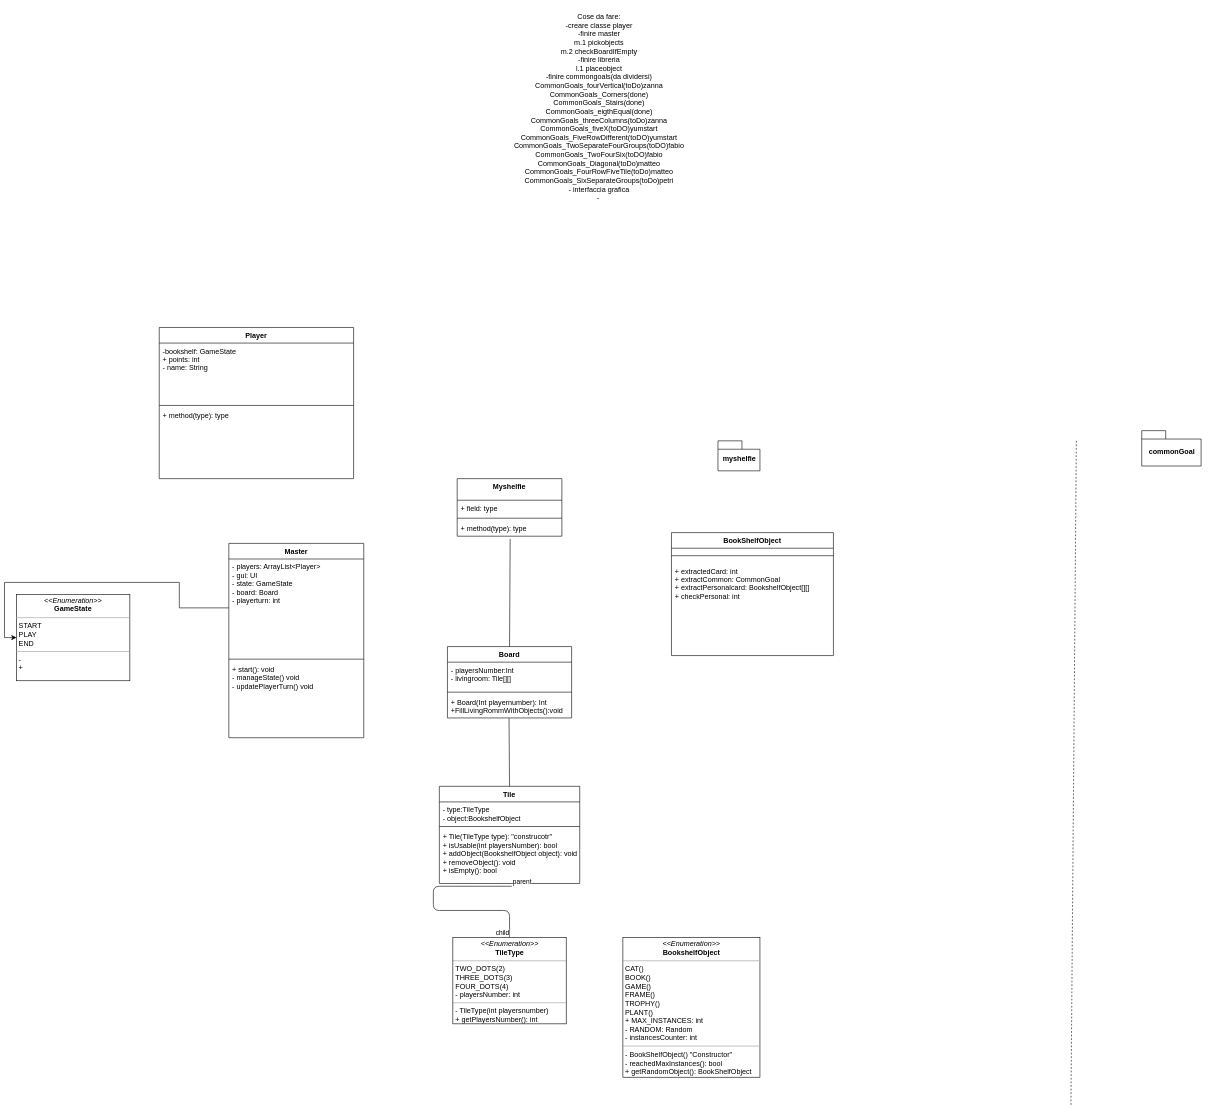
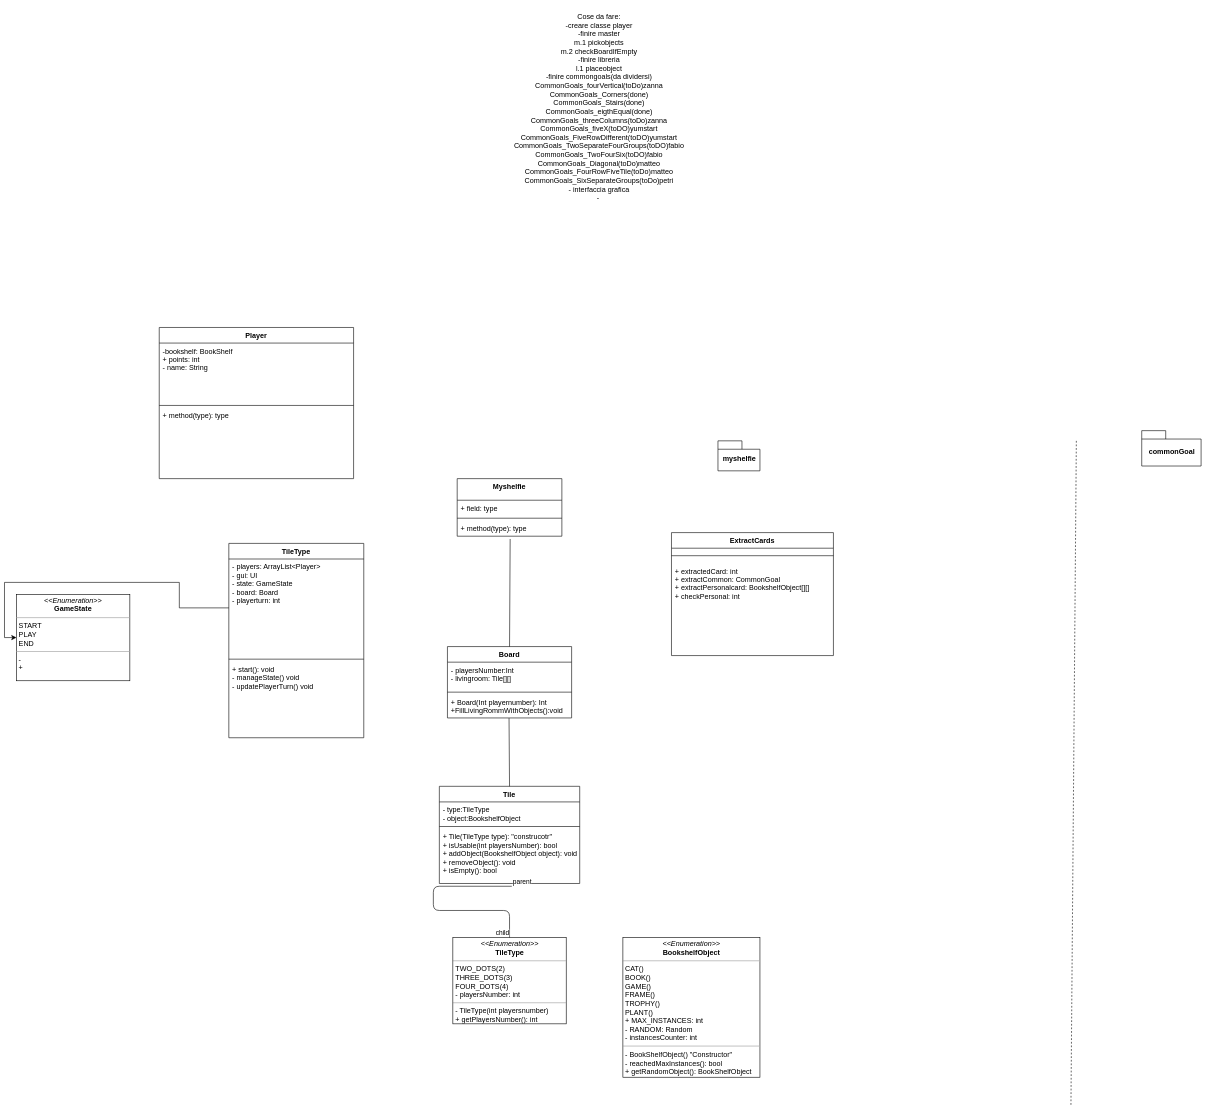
  <mxCell id="0" />
  <mxCell id="1" parent="0" />
  <mxCell id="2" value="Tile" style="swimlane;fontStyle=1;align=center;verticalAlign=top;childLayout=stackLayout;horizontal=1;startSize=26;horizontalStack=0;resizeParent=1;resizeParentMax=0;resizeLast=0;collapsible=1;marginBottom=0;fontSize=12;" parent="1" vertex="1"><mxGeometry x="725" y="1310" width="234" height="162" as="geometry" /></mxCell>
  <mxCell id="3" value="- type:TileType&#10;- object:BookshelfObject" style="text;strokeColor=none;fillColor=none;align=left;verticalAlign=top;spacingLeft=4;spacingRight=4;overflow=hidden;rotatable=0;points=[[0,0.5],[1,0.5]];portConstraint=eastwest;" parent="2" vertex="1"><mxGeometry y="26" width="234" height="37" as="geometry" /></mxCell>
  <mxCell id="4" value="" style="line;strokeWidth=1;fillColor=none;align=left;verticalAlign=middle;spacingTop=-1;spacingLeft=3;spacingRight=3;rotatable=0;labelPosition=right;points=[];portConstraint=eastwest;" parent="2" vertex="1"><mxGeometry y="63" width="234" height="8" as="geometry" /></mxCell>
  <mxCell id="5" value="+ Tile(TileType type): &quot;construcotr&quot;&#10;+ isUsable(int playersNumber): bool&#10;+ addObject(BookshelfObject object): void&#10;+ removeObject(): void&#10;+ isEmpty(): bool" style="text;strokeColor=none;fillColor=none;align=left;verticalAlign=top;spacingLeft=4;spacingRight=4;overflow=hidden;rotatable=0;points=[[0,0.5],[1,0.5]];portConstraint=eastwest;" parent="2" vertex="1"><mxGeometry y="71" width="234" height="91" as="geometry" /></mxCell>
  <mxCell id="6" value="Board" style="swimlane;fontStyle=1;align=center;verticalAlign=top;childLayout=stackLayout;horizontal=1;startSize=26;horizontalStack=0;resizeParent=1;resizeParentMax=0;resizeLast=0;collapsible=1;marginBottom=0;fontSize=12;" parent="1" vertex="1"><mxGeometry x="738.5" y="1077" width="207" height="119" as="geometry" /></mxCell>
  <mxCell id="7" value="- playersNumber:Int&#10;- livingroom: Tile[][]" style="text;strokeColor=none;fillColor=none;align=left;verticalAlign=top;spacingLeft=4;spacingRight=4;overflow=hidden;rotatable=0;points=[[0,0.5],[1,0.5]];portConstraint=eastwest;" parent="6" vertex="1"><mxGeometry y="26" width="207" height="46" as="geometry" /></mxCell>
  <mxCell id="8" value="" style="line;strokeWidth=1;fillColor=none;align=left;verticalAlign=middle;spacingTop=-1;spacingLeft=3;spacingRight=3;rotatable=0;labelPosition=right;points=[];portConstraint=eastwest;" parent="6" vertex="1"><mxGeometry y="72" width="207" height="8" as="geometry" /></mxCell>
  <mxCell id="9" value="+ Board(Int playernumber): Int&#10;+FillLivingRommWithObjects():void" style="text;strokeColor=none;fillColor=none;align=left;verticalAlign=top;spacingLeft=4;spacingRight=4;overflow=hidden;rotatable=0;points=[[0,0.5],[1,0.5]];portConstraint=eastwest;" parent="6" vertex="1"><mxGeometry y="80" width="207" height="39" as="geometry" /></mxCell>
  <mxCell id="10" value="Myshelfie" style="swimlane;fontStyle=1;align=center;verticalAlign=top;childLayout=stackLayout;horizontal=1;startSize=36;horizontalStack=0;resizeParent=1;resizeParentMax=0;resizeLast=0;collapsible=1;marginBottom=0;fontSize=12;" parent="1" vertex="1"><mxGeometry x="754.75" y="797" width="174.5" height="96" as="geometry" /></mxCell>
  <mxCell id="11" value="+ field: type" style="text;strokeColor=none;fillColor=none;align=left;verticalAlign=top;spacingLeft=4;spacingRight=4;overflow=hidden;rotatable=0;points=[[0,0.5],[1,0.5]];portConstraint=eastwest;" parent="10" vertex="1"><mxGeometry y="36" width="174.5" height="26" as="geometry" /></mxCell>
  <mxCell id="12" value="" style="line;strokeWidth=1;fillColor=none;align=left;verticalAlign=middle;spacingTop=-1;spacingLeft=3;spacingRight=3;rotatable=0;labelPosition=right;points=[];portConstraint=eastwest;" parent="10" vertex="1"><mxGeometry y="62" width="174.5" height="8" as="geometry" /></mxCell>
  <mxCell id="13" value="+ method(type): type" style="text;strokeColor=none;fillColor=none;align=left;verticalAlign=top;spacingLeft=4;spacingRight=4;overflow=hidden;rotatable=0;points=[[0,0.5],[1,0.5]];portConstraint=eastwest;" parent="10" vertex="1"><mxGeometry y="70" width="174.5" height="26" as="geometry" /></mxCell>
  <mxCell id="14" value="&lt;p style=&quot;margin: 0px ; margin-top: 4px ; text-align: center&quot;&gt;&lt;i&gt;&amp;lt;&amp;lt;Enumeration&amp;gt;&amp;gt;&lt;/i&gt;&lt;br&gt;&lt;b&gt;BookshelfObject&lt;/b&gt;&lt;/p&gt;&lt;hr size=&quot;1&quot;&gt;&lt;p style=&quot;margin: 0px ; margin-left: 4px&quot;&gt;CAT()&lt;/p&gt;&lt;p style=&quot;margin: 0px ; margin-left: 4px&quot;&gt;BOOK()&lt;/p&gt;&lt;p style=&quot;margin: 0px ; margin-left: 4px&quot;&gt;GAME()&lt;/p&gt;&lt;p style=&quot;margin: 0px ; margin-left: 4px&quot;&gt;FRAME()&lt;/p&gt;&lt;p style=&quot;margin: 0px ; margin-left: 4px&quot;&gt;TROPHY()&lt;/p&gt;&lt;p style=&quot;margin: 0px ; margin-left: 4px&quot;&gt;PLANT()&lt;/p&gt;&lt;p style=&quot;margin: 0px ; margin-left: 4px&quot;&gt;+ MAX_INSTANCES: int&lt;/p&gt;&lt;p style=&quot;margin: 0px ; margin-left: 4px&quot;&gt;- RANDOM: Random&lt;/p&gt;&lt;p style=&quot;margin: 0px ; margin-left: 4px&quot;&gt;- instancesCounter: int&amp;nbsp;&lt;/p&gt;&lt;hr size=&quot;1&quot;&gt;&lt;p style=&quot;margin: 0px ; margin-left: 4px&quot;&gt;- BookShelfObject() &quot;Constructor&quot;&lt;br&gt;- reachedMaxInstances(): bool&lt;/p&gt;&lt;p style=&quot;margin: 0px ; margin-left: 4px&quot;&gt;+ getRandomObject(): BookShelfObject&lt;/p&gt;" style="verticalAlign=top;align=left;overflow=fill;fontSize=12;fontFamily=Helvetica;html=1;" parent="1" vertex="1"><mxGeometry x="1031" y="1562" width="228.5" height="233" as="geometry" /></mxCell>
  <mxCell id="15" value="&lt;p style=&quot;margin: 0px ; margin-top: 4px ; text-align: center&quot;&gt;&lt;i&gt;&amp;lt;&amp;lt;Enumeration&amp;gt;&amp;gt;&lt;/i&gt;&lt;br&gt;&lt;b&gt;TileType&lt;/b&gt;&lt;/p&gt;&lt;hr size=&quot;1&quot;&gt;&lt;p style=&quot;margin: 0px ; margin-left: 4px&quot;&gt;TWO_DOTS(2)&lt;/p&gt;&lt;p style=&quot;margin: 0px ; margin-left: 4px&quot;&gt;THREE_DOTS(3)&lt;/p&gt;&lt;p style=&quot;margin: 0px ; margin-left: 4px&quot;&gt;FOUR_DOTS(4)&lt;br&gt;- playersNumber: int&lt;/p&gt;&lt;hr size=&quot;1&quot;&gt;&lt;p style=&quot;margin: 0px ; margin-left: 4px&quot;&gt;- TileType(int playersnumber)&lt;br&gt;+ getPlayersNumber(): int&lt;/p&gt;" style="verticalAlign=top;align=left;overflow=fill;fontSize=12;fontFamily=Helvetica;html=1;" parent="1" vertex="1"><mxGeometry x="747.5" y="1562" width="189" height="144" as="geometry" /></mxCell>
  <mxCell id="16" value="myshelfie" style="shape=folder;fontStyle=1;spacingTop=10;tabWidth=40;tabHeight=14;tabPosition=left;html=1;fontSize=12;" parent="1" vertex="1"><mxGeometry x="1189.5" y="734" width="70" height="50" as="geometry" /></mxCell>
  <mxCell id="17" value="" style="endArrow=none;html=1;fontSize=12;exitX=0.5;exitY=0;exitDx=0;exitDy=0;entryX=0.496;entryY=1.007;entryDx=0;entryDy=0;entryPerimeter=0;" parent="1" source="2" target="9" edge="1"><mxGeometry width="50" height="50" relative="1" as="geometry"><mxPoint x="1166" y="1270" as="sourcePoint" /><mxPoint x="1216" y="1220" as="targetPoint" /></mxGeometry></mxCell>
  <mxCell id="18" value="" style="endArrow=none;html=1;fontSize=12;exitX=0.5;exitY=0;exitDx=0;exitDy=0;entryX=0.506;entryY=1.179;entryDx=0;entryDy=0;entryPerimeter=0;" parent="1" source="6" target="13" edge="1"><mxGeometry width="50" height="50" relative="1" as="geometry"><mxPoint x="1130" y="973" as="sourcePoint" /><mxPoint x="1180" y="923" as="targetPoint" /></mxGeometry></mxCell>
  <mxCell id="19" value="" style="endArrow=none;dashed=1;html=1;fontSize=12;" parent="1" edge="1"><mxGeometry width="50" height="50" relative="1" as="geometry"><mxPoint x="1778" y="1841" as="sourcePoint" /><mxPoint x="1787" y="734" as="targetPoint" /></mxGeometry></mxCell>
- <mxCell id="20" value="BookShelfObject" style="swimlane;fontStyle=1;align=center;verticalAlign=top;childLayout=stackLayout;horizontal=1;startSize=26;horizontalStack=0;resizeParent=1;resizeParentMax=0;resizeLast=0;collapsible=1;marginBottom=0;" vertex="1" parent="1"><mxGeometry x="1112" y="887" width="270" height="205" as="geometry" /></mxCell>
+ <mxCell id="20" value="ExtractCards" style="swimlane;fontStyle=1;align=center;verticalAlign=top;childLayout=stackLayout;horizontal=1;startSize=26;horizontalStack=0;resizeParent=1;resizeParentMax=0;resizeLast=0;collapsible=1;marginBottom=0;" vertex="1" parent="1"><mxGeometry x="1112" y="887" width="270" height="205" as="geometry" /></mxCell>
  <mxCell id="21" value="" style="line;strokeWidth=1;fillColor=none;align=left;verticalAlign=middle;spacingTop=-1;spacingLeft=3;spacingRight=3;rotatable=0;labelPosition=right;points=[];portConstraint=eastwest;" vertex="1" parent="20"><mxGeometry y="26" width="270" height="25" as="geometry" /></mxCell>
  <mxCell id="22" value="+ extractedCard: int&#10;+ extractCommon: CommonGoal&#10;+ extractPersonalcard: BookshelfObject[][]&#10;+ checkPersonal: int" style="text;strokeColor=none;fillColor=none;align=left;verticalAlign=top;spacingLeft=4;spacingRight=4;overflow=hidden;rotatable=0;points=[[0,0.5],[1,0.5]];portConstraint=eastwest;" vertex="1" parent="20"><mxGeometry y="51" width="270" height="154" as="geometry" /></mxCell>
  <mxCell id="23" value="commonGoal" style="shape=folder;fontStyle=1;spacingTop=10;tabWidth=40;tabHeight=14;tabPosition=left;html=1;" vertex="1" parent="1"><mxGeometry x="1896" y="717" width="99" height="59" as="geometry" /></mxCell>
  <mxCell id="24" value="Player" style="swimlane;fontStyle=1;align=center;verticalAlign=top;childLayout=stackLayout;horizontal=1;startSize=26;horizontalStack=0;resizeParent=1;resizeParentMax=0;resizeLast=0;collapsible=1;marginBottom=0;" vertex="1" parent="1"><mxGeometry x="258" y="545" width="324" height="252" as="geometry" /></mxCell>
- <mxCell id="25" value="-bookshelf: GameState&#10;+ points: int&#10;- name: String&#10;&#10;" style="text;strokeColor=none;fillColor=none;align=left;verticalAlign=top;spacingLeft=4;spacingRight=4;overflow=hidden;rotatable=0;points=[[0,0.5],[1,0.5]];portConstraint=eastwest;" vertex="1" parent="24"><mxGeometry y="26" width="324" height="100" as="geometry" /></mxCell>
+ <mxCell id="25" value="-bookshelf: BookShelf&#10;+ points: int&#10;- name: String&#10;&#10;" style="text;strokeColor=none;fillColor=none;align=left;verticalAlign=top;spacingLeft=4;spacingRight=4;overflow=hidden;rotatable=0;points=[[0,0.5],[1,0.5]];portConstraint=eastwest;" vertex="1" parent="24"><mxGeometry y="26" width="324" height="100" as="geometry" /></mxCell>
  <mxCell id="26" value="" style="line;strokeWidth=1;fillColor=none;align=left;verticalAlign=middle;spacingTop=-1;spacingLeft=3;spacingRight=3;rotatable=0;labelPosition=right;points=[];portConstraint=eastwest;" vertex="1" parent="24"><mxGeometry y="126" width="324" height="8" as="geometry" /></mxCell>
  <mxCell id="27" value="+ method(type): type" style="text;strokeColor=none;fillColor=none;align=left;verticalAlign=top;spacingLeft=4;spacingRight=4;overflow=hidden;rotatable=0;points=[[0,0.5],[1,0.5]];portConstraint=eastwest;" vertex="1" parent="24"><mxGeometry y="134" width="324" height="118" as="geometry" /></mxCell>
- <mxCell id="28" value="Master" style="swimlane;fontStyle=1;align=center;verticalAlign=top;childLayout=stackLayout;horizontal=1;startSize=26;horizontalStack=0;resizeParent=1;resizeParentMax=0;resizeLast=0;collapsible=1;marginBottom=0;" vertex="1" parent="1"><mxGeometry x="374" y="905" width="225" height="324" as="geometry" /></mxCell>
+ <mxCell id="28" value="TileType" style="swimlane;fontStyle=1;align=center;verticalAlign=top;childLayout=stackLayout;horizontal=1;startSize=26;horizontalStack=0;resizeParent=1;resizeParentMax=0;resizeLast=0;collapsible=1;marginBottom=0;" vertex="1" parent="1"><mxGeometry x="374" y="905" width="225" height="324" as="geometry" /></mxCell>
  <mxCell id="29" value="- players: ArrayList&lt;Player&gt;&#10;- gui: UI&#10;- state: GameState&#10;- board: Board&#10;- playerturn: int&#10;" style="text;strokeColor=none;fillColor=none;align=left;verticalAlign=top;spacingLeft=4;spacingRight=4;overflow=hidden;rotatable=0;points=[[0,0.5],[1,0.5]];portConstraint=eastwest;" vertex="1" parent="28"><mxGeometry y="26" width="225" height="163" as="geometry" /></mxCell>
  <mxCell id="30" value="" style="line;strokeWidth=1;fillColor=none;align=left;verticalAlign=middle;spacingTop=-1;spacingLeft=3;spacingRight=3;rotatable=0;labelPosition=right;points=[];portConstraint=eastwest;" vertex="1" parent="28"><mxGeometry y="189" width="225" height="8" as="geometry" /></mxCell>
  <mxCell id="31" value="+ start(): void&#10;- manageState() void&#10;- updatePlayerTurn() void" style="text;strokeColor=none;fillColor=none;align=left;verticalAlign=top;spacingLeft=4;spacingRight=4;overflow=hidden;rotatable=0;points=[[0,0.5],[1,0.5]];portConstraint=eastwest;" vertex="1" parent="28"><mxGeometry y="197" width="225" height="127" as="geometry" /></mxCell>
  <mxCell id="32" value="&lt;p style=&quot;margin: 0px ; margin-top: 4px ; text-align: center&quot;&gt;&lt;i&gt;&amp;lt;&amp;lt;Enumeration&amp;gt;&amp;gt;&lt;/i&gt;&lt;br&gt;&lt;b&gt;GameState&lt;/b&gt;&lt;/p&gt;&lt;hr size=&quot;1&quot;&gt;&lt;p style=&quot;margin: 0px ; margin-left: 4px&quot;&gt;START&lt;/p&gt;&lt;p style=&quot;margin: 0px ; margin-left: 4px&quot;&gt;PLAY&lt;/p&gt;&lt;p style=&quot;margin: 0px ; margin-left: 4px&quot;&gt;END&lt;/p&gt;&lt;hr size=&quot;1&quot;&gt;&lt;p style=&quot;margin: 0px ; margin-left: 4px&quot;&gt;-&amp;nbsp;&lt;br&gt;&lt;/p&gt;&lt;p style=&quot;margin: 0px ; margin-left: 4px&quot;&gt;+&lt;/p&gt;" style="verticalAlign=top;align=left;overflow=fill;fontSize=12;fontFamily=Helvetica;html=1;" vertex="1" parent="1"><mxGeometry x="20" y="990" width="189" height="144" as="geometry" /></mxCell>
  <mxCell id="33" style="edgeStyle=orthogonalEdgeStyle;rounded=0;orthogonalLoop=1;jettySize=auto;html=1;entryX=0;entryY=0.5;entryDx=0;entryDy=0;" edge="1" parent="1" source="29" target="32"><mxGeometry relative="1" as="geometry" /></mxCell>
  <mxCell id="34" value="" style="endArrow=none;html=1;edgeStyle=orthogonalEdgeStyle;entryX=0.5;entryY=0;entryDx=0;entryDy=0;exitX=0.516;exitY=1.051;exitDx=0;exitDy=0;exitPerimeter=0;" edge="1" parent="1" source="5" target="15"><mxGeometry relative="1" as="geometry"><mxPoint x="833" y="1436" as="sourcePoint" /><mxPoint x="993" y="1436" as="targetPoint" /></mxGeometry></mxCell>
  <mxCell id="35" value="parent" style="edgeLabel;resizable=0;html=1;align=left;verticalAlign=bottom;" connectable="0" vertex="1" parent="34"><mxGeometry x="-1" relative="1" as="geometry" /></mxCell>
  <mxCell id="36" value="child" style="edgeLabel;resizable=0;html=1;align=right;verticalAlign=bottom;" connectable="0" vertex="1" parent="34"><mxGeometry x="1" relative="1" as="geometry" /></mxCell>
  <mxCell id="37" value="Cose da fare:&lt;br&gt;-creare classe player&lt;br&gt;-finire master&lt;br&gt;m.1 pickobjects&lt;br&gt;m.2 checkBoardIfEmpty&lt;br&gt;-finire libreria&lt;br&gt;l.1 placeobject&lt;br&gt;-finire commongoals(da dividersi)&lt;br&gt;CommonGoals_fourVertical(toDo)zanna&lt;br&gt;CommonGoals_Corners(done)&lt;br&gt;CommonGoals_Stairs(done)&lt;br&gt;CommonGoals_eigthEqual(done)&lt;br&gt;CommonGoals_threeColumns(toDo)zanna&lt;br&gt;CommonGoals_fiveX(toDO)yumstart&lt;br&gt;CommonGoals_FiveRowDifferent(toDO)yumstart&lt;br&gt;CommonGoals_TwoSeparateFourGroups(toDO)fabio&lt;br&gt;CommonGoals_TwoFourSix(toDO)fabio&lt;br&gt;CommonGoals_Diagonal(toDo)matteo&lt;br&gt;CommonGoals_FourRowFiveTile(toDo)matteo&lt;br&gt;CommonGoals_SixSeparateGroups(toDo)petri&lt;br&gt;- interfaccia grafica&lt;br&gt;-&amp;nbsp;" style="text;html=1;align=center;verticalAlign=middle;resizable=0;points=[];autosize=1;" vertex="1" parent="1"><mxGeometry x="842" y="20" width="297" height="315" as="geometry" /></mxCell>
